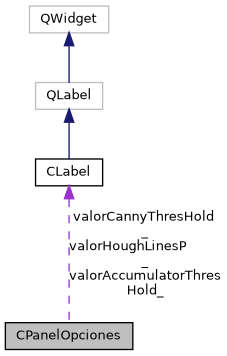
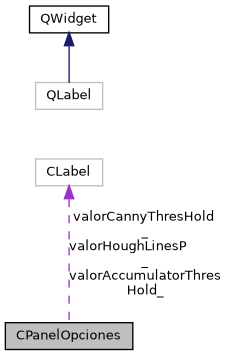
  digraph {
    node [color=black fillcolor=white fontname=Helvetica fontsize=10 shape=record style=filled]
    edge [color=midnightblue dir=back fontname=Helvetica fontsize=10 labelfontname=Helvetica labelfontsize=10 style=solid]
    n1 [fillcolor=grey75 fontcolor=black height=0.2 label=CPanelOpciones width=0.4]
-   n2 [color=grey75 height=0.2 label=QWidget width=0.4]
+   n2 [height=0.2 label=QWidget width=0.4]
    n3 [color=grey75 height=0.2 label=QLabel width=0.4]
-   n4 [height=0.2 label=CLabel width=0.4]
+   n4 [color=grey75 height=0.2 label=CLabel width=0.4]
    n2 -> n3
-   n3 -> n4
    n4 -> n1 [color=darkorchid3 label=" valorCannyThresHold\l_\nvalorHoughLinesP\l_\nvalorAccumulatorThres\lHold_" style=dashed]
  }
